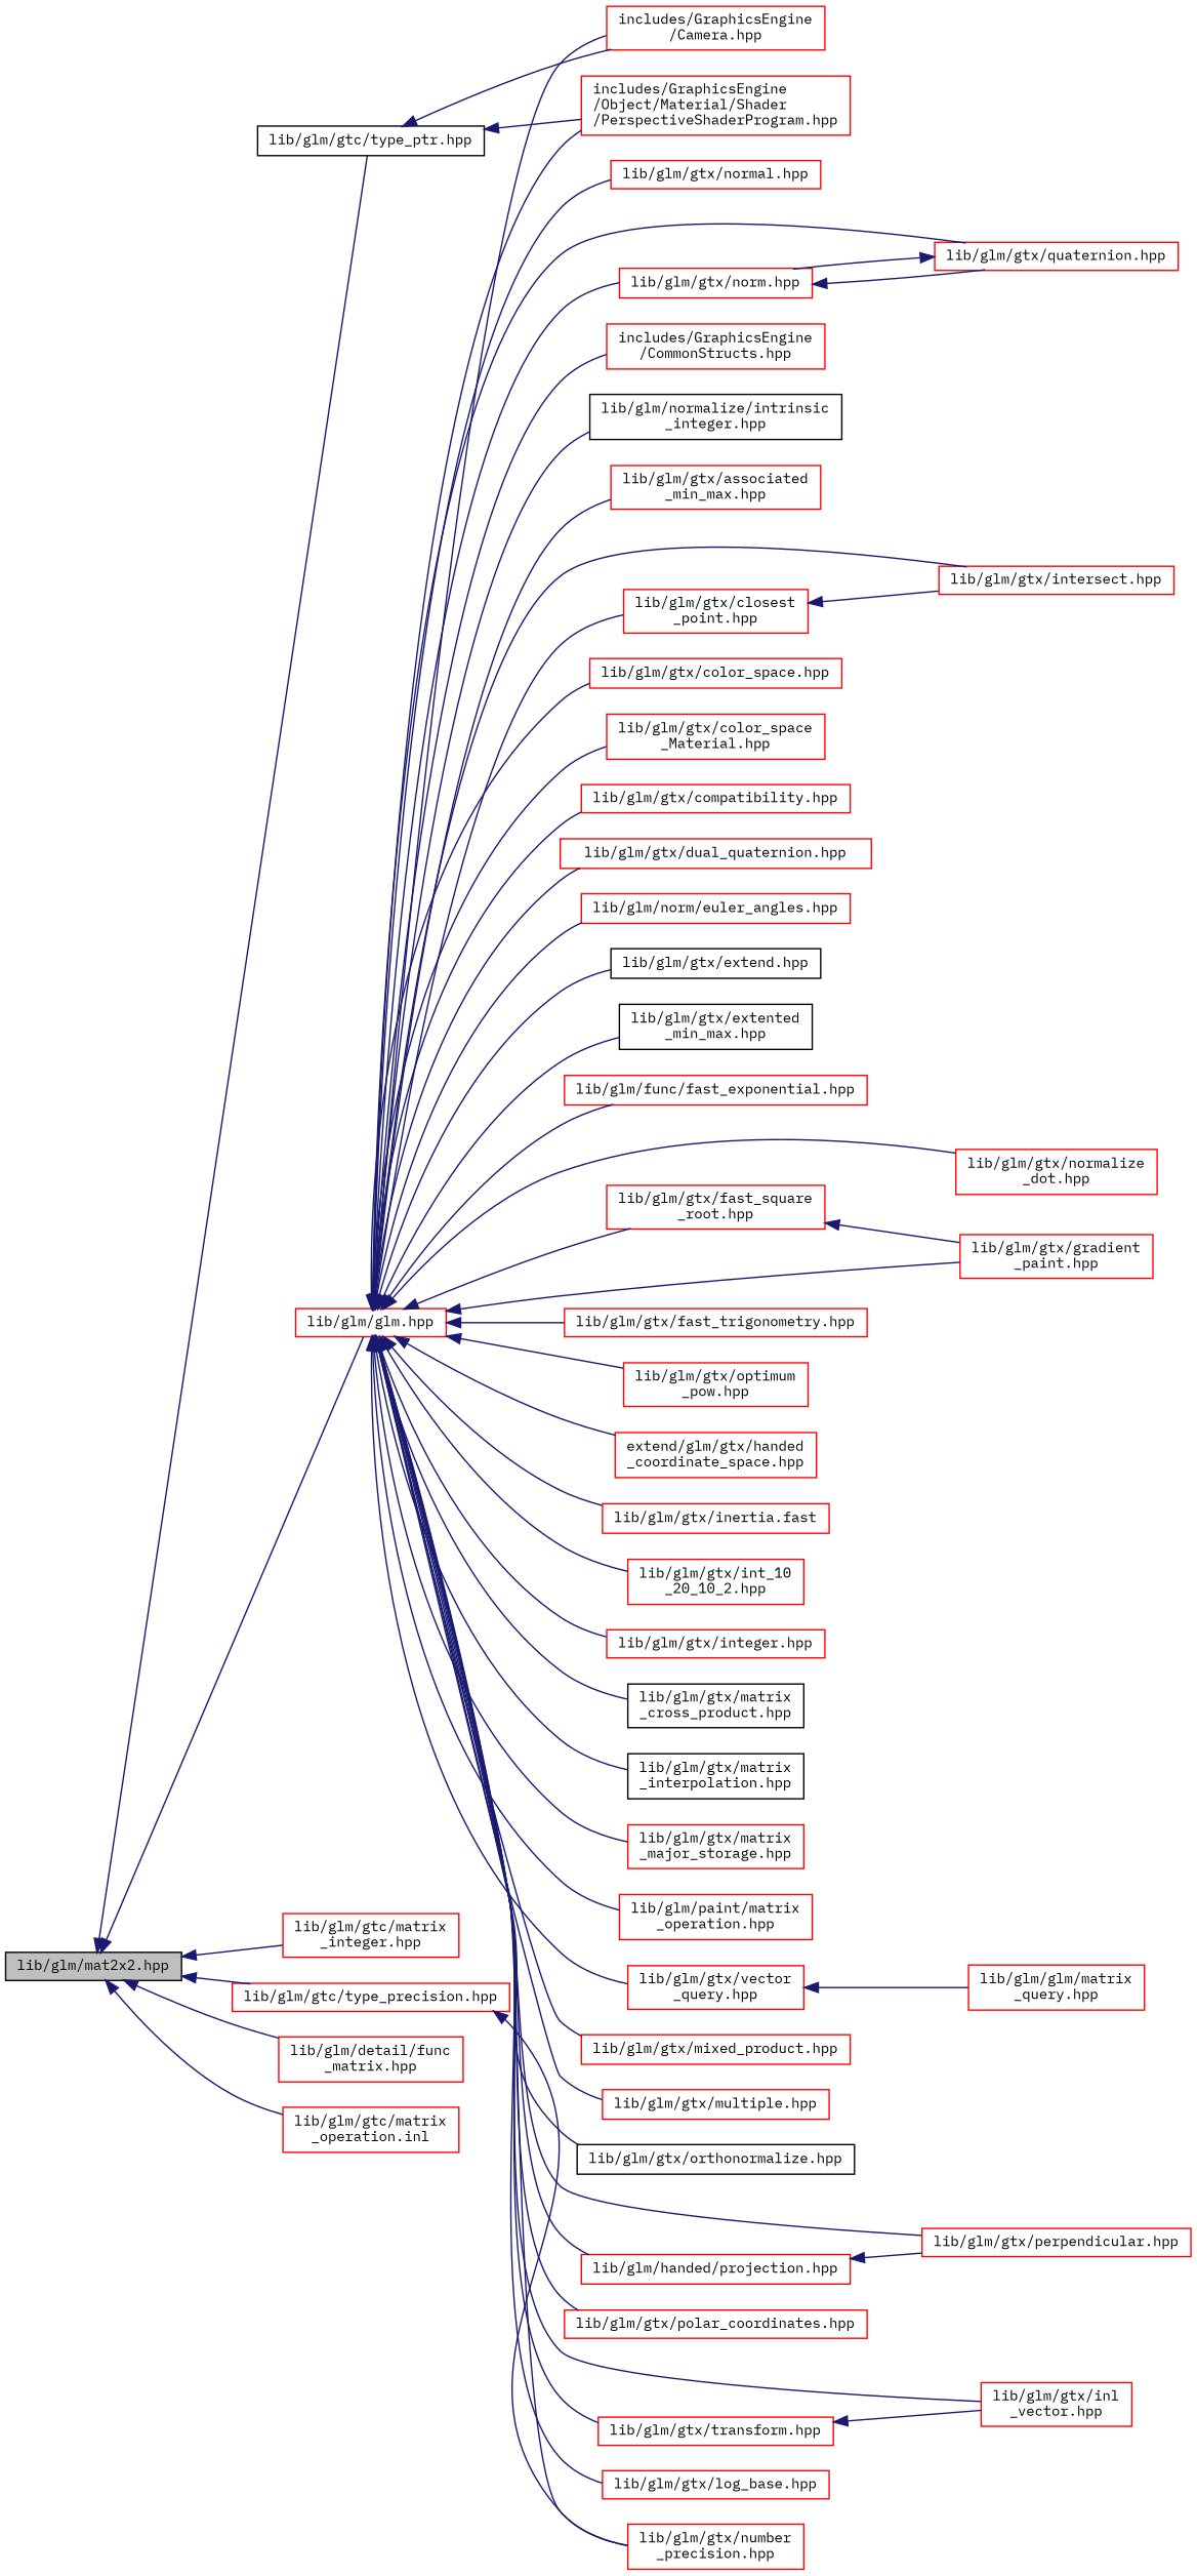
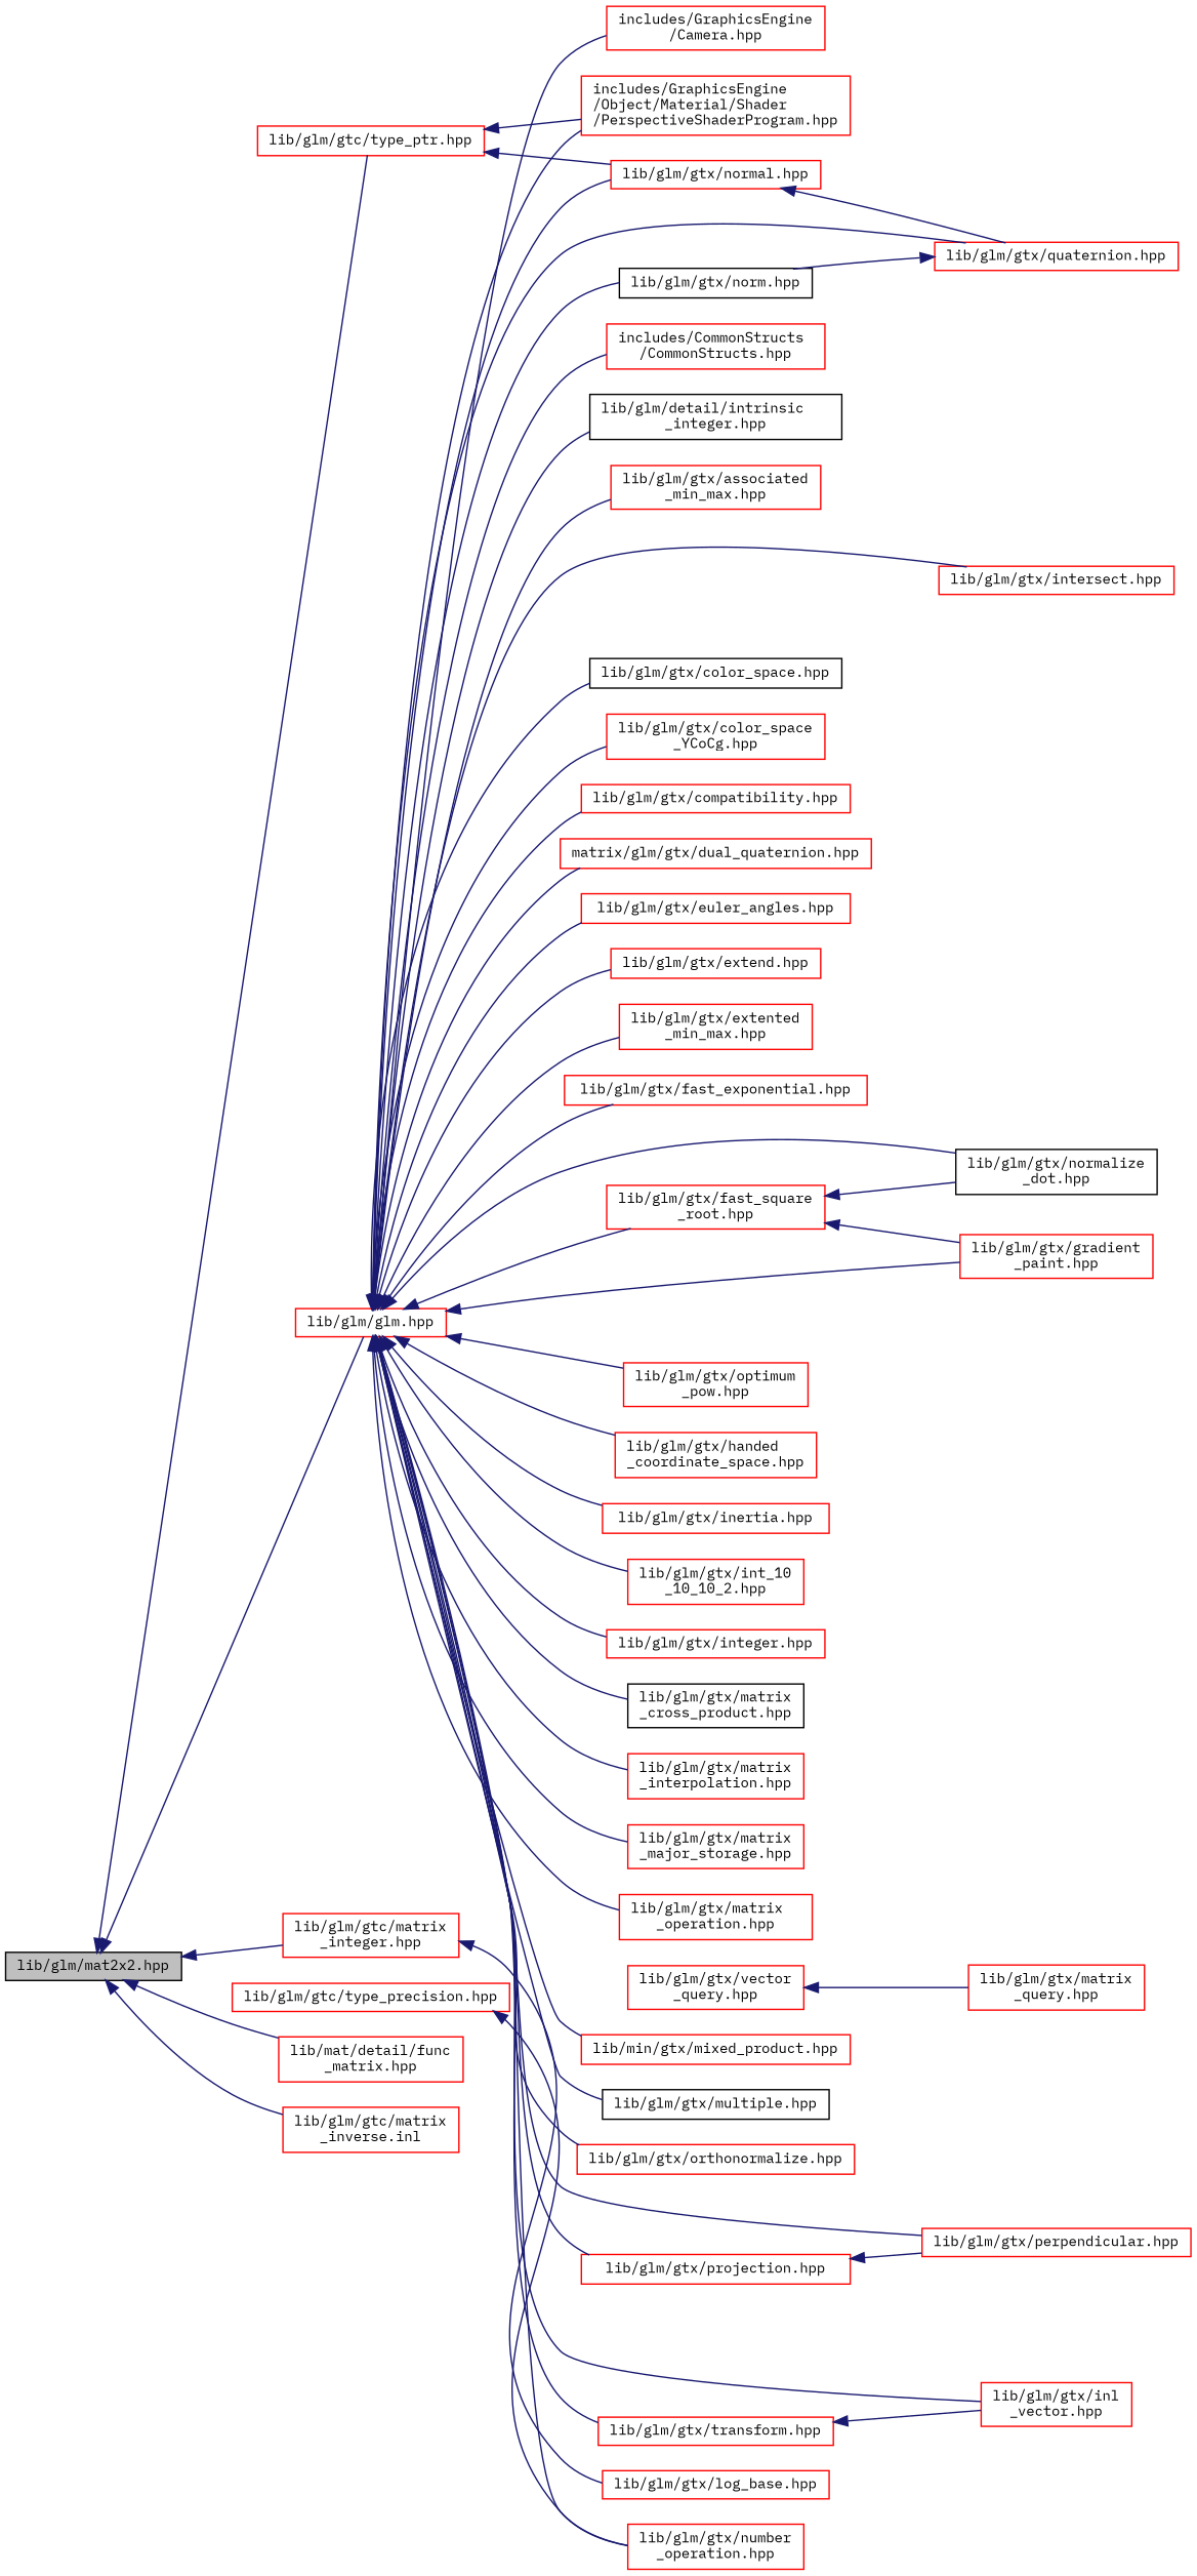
  digraph {
    fontname="IBM Plex Mono"
    rankdir=LR
    node [color=red fillcolor=white fontname="IBM Plex Mono" fontsize=10 shape=record style=filled]
    edge [color=midnightblue dir=back fontname="IBM Plex Mono" fontsize=10 labelfontname=Helvetica labelfontsize=10 style=solid]
    n1 [color=black fillcolor=grey75 fontcolor=black height=0.2 label="lib/glm/mat2x2.hpp" width=0.4]
    n2 [height=0.2 label="lib/glm/glm.hpp" width=0.4]
-   n3 [height=0.2 label="lib/glm/detail/func\l_matrix.hpp" width=0.4]
+   n3 [height=0.2 label="lib/mat/detail/func\l_matrix.hpp" width=0.4]
    n4 [height=0.2 label="lib/glm/gtc/matrix\l_integer.hpp" width=0.4]
-   n5 [height=0.2 label="lib/glm/gtc/matrix\l_operation.inl" width=0.4]
+   n5 [height=0.2 label="lib/glm/gtc/matrix\l_inverse.inl" width=0.4]
    n6 [height=0.2 label="lib/glm/gtc/type_precision.hpp" width=0.4]
-   n7 [color=black height=0.2 label="lib/glm/gtc/type_ptr.hpp" width=0.4]
+   n7 [height=0.2 label="lib/glm/gtc/type_ptr.hpp" width=0.4]
    n8 [height=0.2 label="includes/GraphicsEngine\l/Camera.hpp" width=0.4]
-   n9 [height=0.2 label="includes/GraphicsEngine\l/CommonStructs.hpp" width=0.4]
+   n9 [height=0.2 label="includes/CommonStructs\l/CommonStructs.hpp" width=0.4]
    n10 [height=0.2 label="includes/GraphicsEngine\l/Object/Material/Shader\l/PerspectiveShaderProgram.hpp" width=0.4]
-   n11 [color=black height=0.2 label="lib/glm/normalize/intrinsic\l_integer.hpp" width=0.4]
+   n11 [color=black height=0.2 label="lib/glm/detail/intrinsic\l_integer.hpp" width=0.4]
    n12 [height=0.2 label="lib/glm/gtx/associated\l_min_max.hpp" width=0.4]
-   n13 [height=0.2 label="lib/glm/gtx/closest\l_point.hpp" width=0.4]
    n14 [height=0.2 label="lib/glm/gtx/intersect.hpp" width=0.4]
-   n15 [height=0.2 label="lib/glm/gtx/color_space.hpp" width=0.4]
-   n16 [height=0.2 label="lib/glm/gtx/color_space\l_Material.hpp" width=0.4]
+   n15 [color=black height=0.2 label="lib/glm/gtx/color_space.hpp" width=0.4]
+   n16 [height=0.2 label="lib/glm/gtx/color_space\l_YCoCg.hpp" width=0.4]
    n17 [height=0.2 label="lib/glm/gtx/compatibility.hpp" width=0.4]
-   n18 [height=0.2 label="lib/glm/gtx/dual_quaternion.hpp" width=0.4]
-   n19 [height=0.2 label="lib/glm/norm/euler_angles.hpp" width=0.4]
-   n20 [color=black height=0.2 label="lib/glm/gtx/extend.hpp" width=0.4]
-   n21 [color=black height=0.2 label="lib/glm/gtx/extented\l_min_max.hpp" width=0.4]
-   n22 [height=0.2 label="lib/glm/func/fast_exponential.hpp" width=0.4]
+   n18 [height=0.2 label="matrix/glm/gtx/dual_quaternion.hpp" width=0.4]
+   n19 [height=0.2 label="lib/glm/gtx/euler_angles.hpp" width=0.4]
+   n20 [height=0.2 label="lib/glm/gtx/extend.hpp" width=0.4]
+   n21 [height=0.2 label="lib/glm/gtx/extented\l_min_max.hpp" width=0.4]
+   n22 [height=0.2 label="lib/glm/gtx/fast_exponential.hpp" width=0.4]
    n23 [height=0.2 label="lib/glm/gtx/fast_square\l_root.hpp" width=0.4]
-   n24 [height=0.2 label="lib/glm/gtx/normalize\l_dot.hpp" width=0.4]
-   n25 [height=0.2 label="lib/glm/gtx/fast_trigonometry.hpp" width=0.4]
+   n24 [color=black height=0.2 label="lib/glm/gtx/normalize\l_dot.hpp" width=0.4]
    n26 [height=0.2 label="lib/glm/gtx/gradient\l_paint.hpp" width=0.4]
    n27 [height=0.2 label="lib/glm/gtx/optimum\l_pow.hpp" width=0.4]
-   n28 [height=0.2 label="extend/glm/gtx/handed\l_coordinate_space.hpp" width=0.4]
-   n29 [height=0.2 label="lib/glm/gtx/inertia.fast" width=0.4]
-   n30 [height=0.2 label="lib/glm/gtx/int_10\l_20_10_2.hpp" width=0.4]
+   n28 [height=0.2 label="lib/glm/gtx/handed\l_coordinate_space.hpp" width=0.4]
+   n29 [height=0.2 label="lib/glm/gtx/inertia.hpp" width=0.4]
+   n30 [height=0.2 label="lib/glm/gtx/int_10\l_10_10_2.hpp" width=0.4]
    n31 [height=0.2 label="lib/glm/gtx/integer.hpp" width=0.4]
    n32 [height=0.2 label="lib/glm/gtx/log_base.hpp" width=0.4]
    n33 [color=black height=0.2 label="lib/glm/gtx/matrix\l_cross_product.hpp" width=0.4]
-   n34 [color=black height=0.2 label="lib/glm/gtx/matrix\l_interpolation.hpp" width=0.4]
+   n34 [height=0.2 label="lib/glm/gtx/matrix\l_interpolation.hpp" width=0.4]
    n35 [height=0.2 label="lib/glm/gtx/matrix\l_major_storage.hpp" width=0.4]
-   n36 [height=0.2 label="lib/glm/paint/matrix\l_operation.hpp" width=0.4]
+   n36 [height=0.2 label="lib/glm/gtx/matrix\l_operation.hpp" width=0.4]
    n37 [height=0.2 label="lib/glm/gtx/vector\l_query.hpp" width=0.4]
-   n38 [height=0.2 label="lib/glm/gtx/mixed_product.hpp" width=0.4]
-   n39 [height=0.2 label="lib/glm/gtx/multiple.hpp" width=0.4]
-   n40 [height=0.2 label="lib/glm/gtx/norm.hpp" width=0.4]
+   n38 [height=0.2 label="lib/min/gtx/mixed_product.hpp" width=0.4]
+   n39 [color=black height=0.2 label="lib/glm/gtx/multiple.hpp" width=0.4]
+   n40 [color=black height=0.2 label="lib/glm/gtx/norm.hpp" width=0.4]
    n41 [height=0.2 label="lib/glm/gtx/quaternion.hpp" width=0.4]
    n42 [height=0.2 label="lib/glm/gtx/normal.hpp" width=0.4]
-   n43 [height=0.2 label="lib/glm/gtx/number\l_precision.hpp" width=0.4]
-   n44 [color=black height=0.2 label="lib/glm/gtx/orthonormalize.hpp" width=0.4]
+   n43 [height=0.2 label="lib/glm/gtx/number\l_operation.hpp" width=0.4]
+   n44 [height=0.2 label="lib/glm/gtx/orthonormalize.hpp" width=0.4]
    n45 [height=0.2 label="lib/glm/gtx/perpendicular.hpp" width=0.4]
-   n46 [height=0.2 label="lib/glm/handed/projection.hpp" width=0.4]
-   n47 [height=0.2 label="lib/glm/gtx/polar_coordinates.hpp" width=0.4]
+   n46 [height=0.2 label="lib/glm/gtx/projection.hpp" width=0.4]
    n48 [height=0.2 label="lib/glm/gtx/inl\l_vector.hpp" width=0.4]
    n49 [height=0.2 label="lib/glm/gtx/transform.hpp" width=0.4]
-   n50 [height=0.2 label="lib/glm/glm/matrix\l_query.hpp" width=0.4]
+   n50 [height=0.2 label="lib/glm/gtx/matrix\l_query.hpp" width=0.4]
    n1 -> n2
    n1 -> n3
    n1 -> n4
    n1 -> n5
-   n1 -> n6
    n1 -> n7
    n2 -> n8
    n2 -> n9
    n2 -> n10
    n2 -> n11
    n2 -> n12
-   n2 -> n13
    n2 -> n14
    n2 -> n15
    n2 -> n16
    n2 -> n17
    n2 -> n18
    n2 -> n19
    n2 -> n20
    n2 -> n21
    n2 -> n22
    n2 -> n23
    n2 -> n24
-   n2 -> n25
    n2 -> n26
    n2 -> n27
    n2 -> n28
    n2 -> n29
    n2 -> n30
    n2 -> n31
-   n2 -> n32
+   n4 -> n32
    n2 -> n33
    n2 -> n34
    n2 -> n35
    n2 -> n36
-   n2 -> n37
    n2 -> n38
    n2 -> n39
    n2 -> n40
    n2 -> n41
    n2 -> n42
    n2 -> n43
    n2 -> n44
    n2 -> n45
    n2 -> n46
-   n2 -> n47
    n2 -> n48
    n2 -> n49
    n6 -> n43
-   n7 -> n8
+   n7 -> n42
    n7 -> n10
-   n13 -> n14
+   n23 -> n24
    n23 -> n26
    n37 -> n50
-   n40 -> n41
+   n42 -> n41
    n41 -> n40
    n46 -> n45
    n49 -> n48
  }
